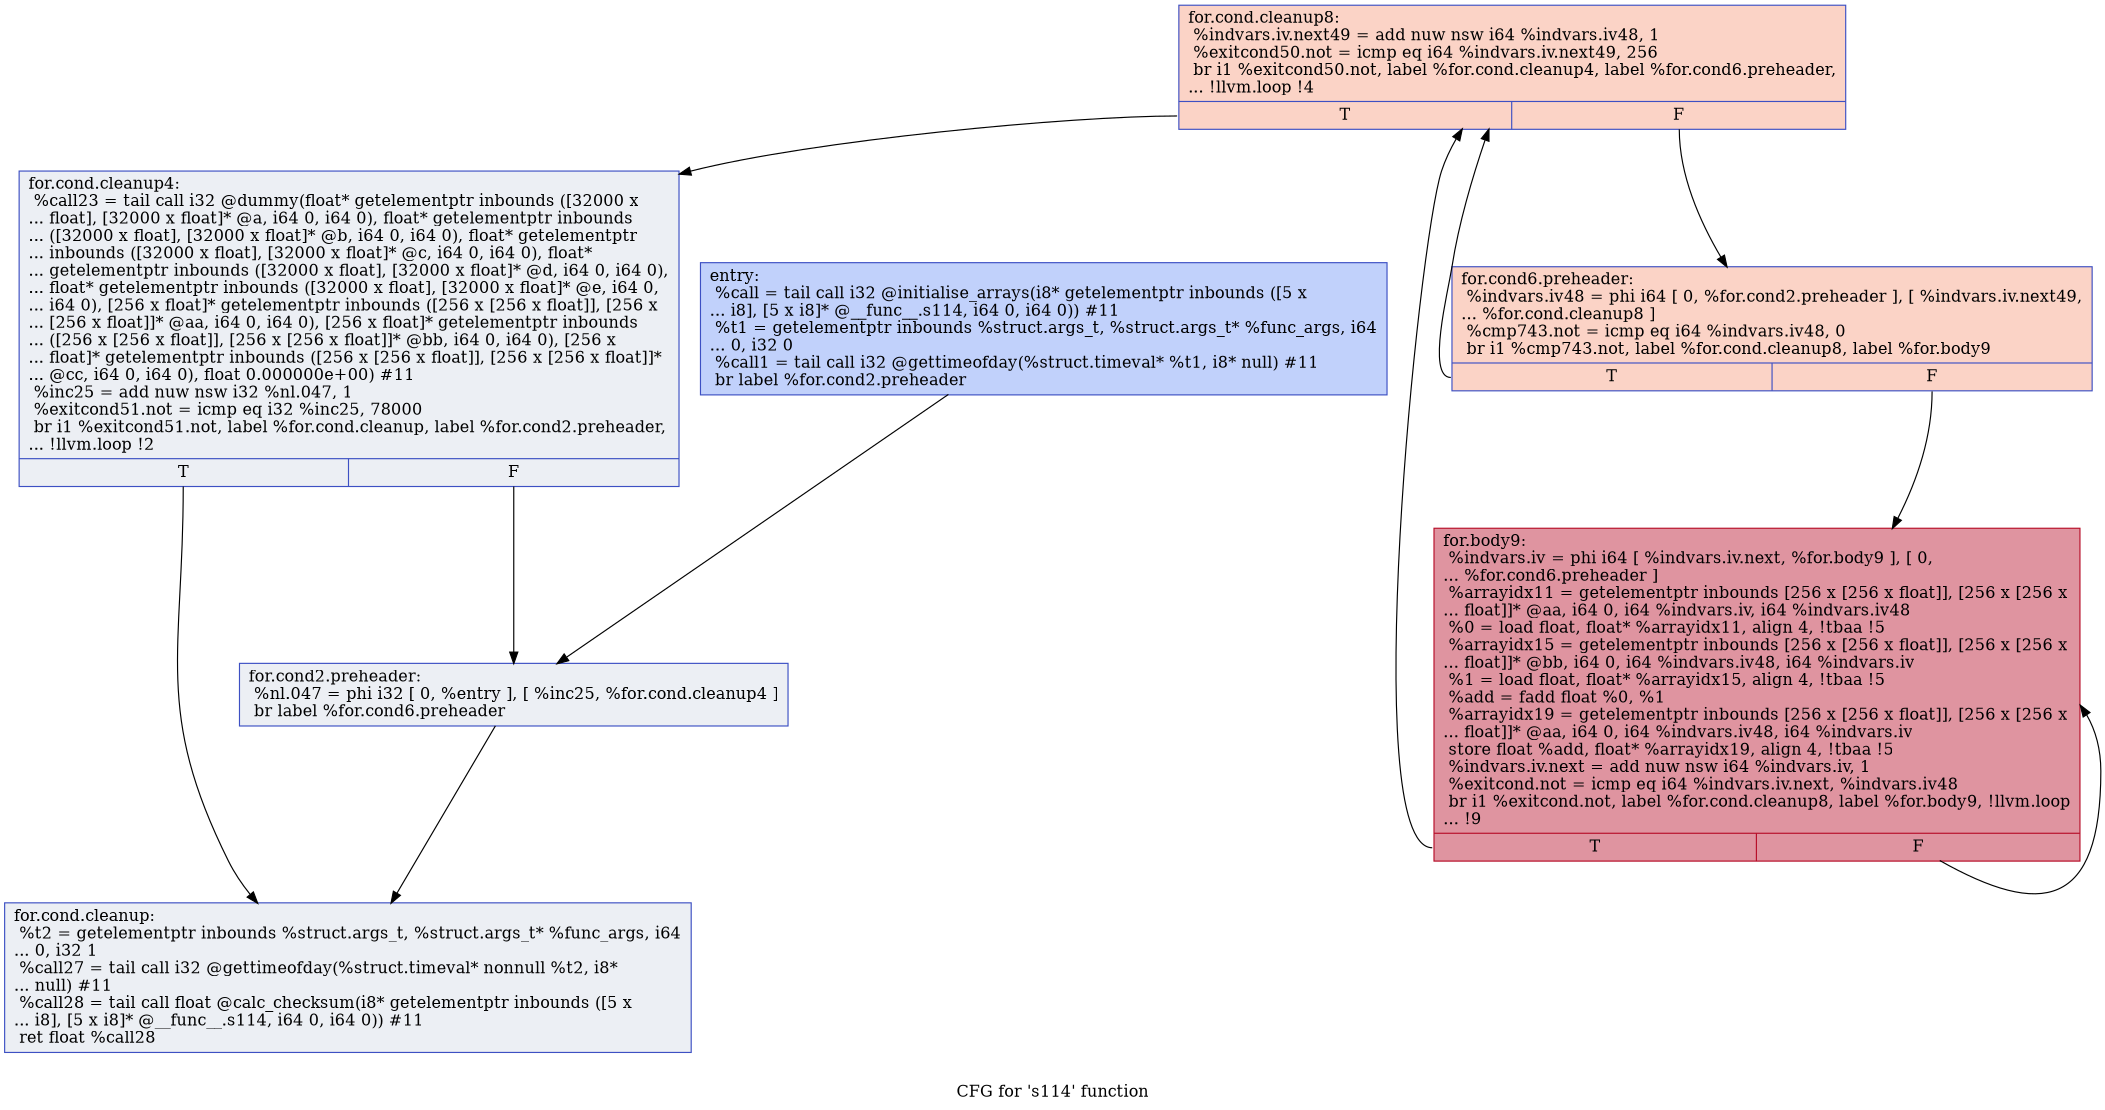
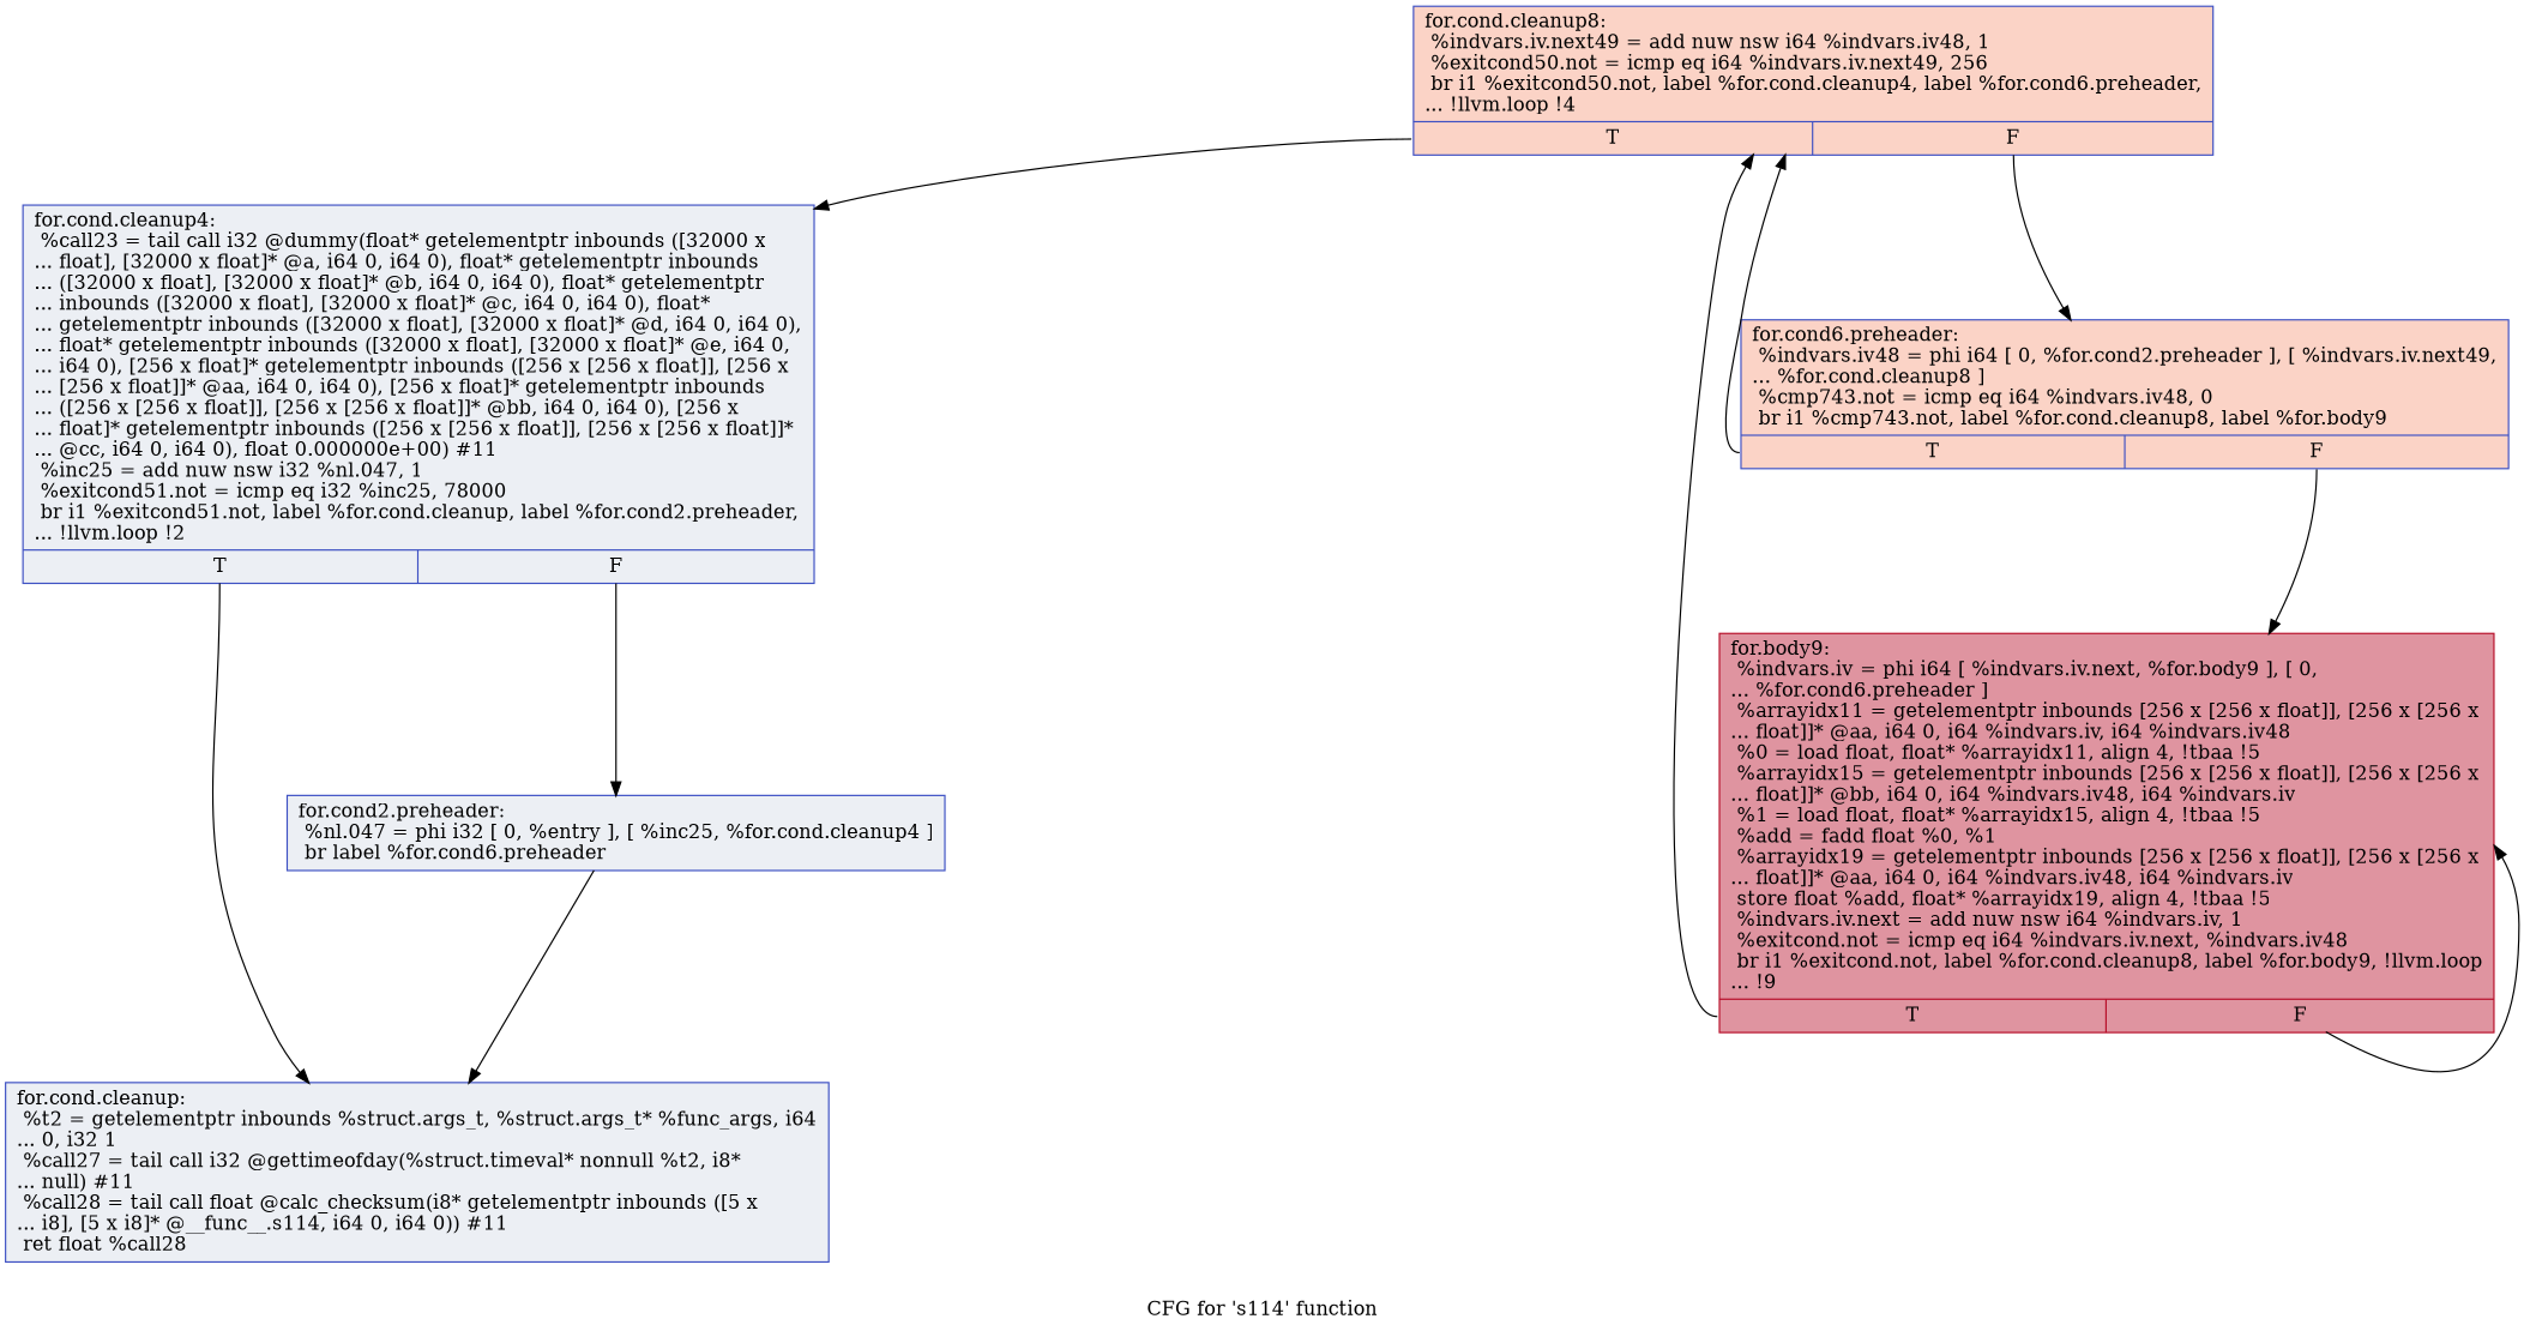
  digraph {
    label="CFG for 's114' function"
    node [color="#3d50c3ff" fillcolor="#d4dbe670" shape=record style=filled]
    edge [tailport=s0]
-   n1 [fillcolor="#7396f570" label="{entry:\l  %call = tail call i32 @initialise_arrays(i8* getelementptr inbounds ([5 x\l... i8], [5 x i8]* @__func__.s114, i64 0, i64 0)) #11\l  %t1 = getelementptr inbounds %struct.args_t, %struct.args_t* %func_args, i64\l... 0, i32 0\l  %call1 = tail call i32 @gettimeofday(%struct.timeval* %t1, i8* null) #11\l  br label %for.cond2.preheader\l}"]
    n2 [label="{for.cond2.preheader:                              \l  %nl.047 = phi i32 [ 0, %entry ], [ %inc25, %for.cond.cleanup4 ]\l  br label %for.cond6.preheader\l}"]
    n3 [label="{for.cond.cleanup:                                 \l  %t2 = getelementptr inbounds %struct.args_t, %struct.args_t* %func_args, i64\l... 0, i32 1\l  %call27 = tail call i32 @gettimeofday(%struct.timeval* nonnull %t2, i8*\l... null) #11\l  %call28 = tail call float @calc_checksum(i8* getelementptr inbounds ([5 x\l... i8], [5 x i8]* @__func__.s114, i64 0, i64 0)) #11\l  ret float %call28\l}"]
    n4 [fillcolor="#f59c7d70" label="{for.cond6.preheader:                              \l  %indvars.iv48 = phi i64 [ 0, %for.cond2.preheader ], [ %indvars.iv.next49,\l... %for.cond.cleanup8 ]\l  %cmp743.not = icmp eq i64 %indvars.iv48, 0\l  br i1 %cmp743.not, label %for.cond.cleanup8, label %for.body9\l|{<s0>T|<s1>F}}"]
    n5 [fillcolor="#f59c7d70" label="{for.cond.cleanup8:                                \l  %indvars.iv.next49 = add nuw nsw i64 %indvars.iv48, 1\l  %exitcond50.not = icmp eq i64 %indvars.iv.next49, 256\l  br i1 %exitcond50.not, label %for.cond.cleanup4, label %for.cond6.preheader,\l... !llvm.loop !4\l|{<s0>T|<s1>F}}"]
    n6 [color="#b70d28ff" fillcolor="#b70d2870" label="{for.body9:                                        \l  %indvars.iv = phi i64 [ %indvars.iv.next, %for.body9 ], [ 0,\l... %for.cond6.preheader ]\l  %arrayidx11 = getelementptr inbounds [256 x [256 x float]], [256 x [256 x\l... float]]* @aa, i64 0, i64 %indvars.iv, i64 %indvars.iv48\l  %0 = load float, float* %arrayidx11, align 4, !tbaa !5\l  %arrayidx15 = getelementptr inbounds [256 x [256 x float]], [256 x [256 x\l... float]]* @bb, i64 0, i64 %indvars.iv48, i64 %indvars.iv\l  %1 = load float, float* %arrayidx15, align 4, !tbaa !5\l  %add = fadd float %0, %1\l  %arrayidx19 = getelementptr inbounds [256 x [256 x float]], [256 x [256 x\l... float]]* @aa, i64 0, i64 %indvars.iv48, i64 %indvars.iv\l  store float %add, float* %arrayidx19, align 4, !tbaa !5\l  %indvars.iv.next = add nuw nsw i64 %indvars.iv, 1\l  %exitcond.not = icmp eq i64 %indvars.iv.next, %indvars.iv48\l  br i1 %exitcond.not, label %for.cond.cleanup8, label %for.body9, !llvm.loop\l... !9\l|{<s0>T|<s1>F}}"]
    n7 [label="{for.cond.cleanup4:                                \l  %call23 = tail call i32 @dummy(float* getelementptr inbounds ([32000 x\l... float], [32000 x float]* @a, i64 0, i64 0), float* getelementptr inbounds\l... ([32000 x float], [32000 x float]* @b, i64 0, i64 0), float* getelementptr\l... inbounds ([32000 x float], [32000 x float]* @c, i64 0, i64 0), float*\l... getelementptr inbounds ([32000 x float], [32000 x float]* @d, i64 0, i64 0),\l... float* getelementptr inbounds ([32000 x float], [32000 x float]* @e, i64 0,\l... i64 0), [256 x float]* getelementptr inbounds ([256 x [256 x float]], [256 x\l... [256 x float]]* @aa, i64 0, i64 0), [256 x float]* getelementptr inbounds\l... ([256 x [256 x float]], [256 x [256 x float]]* @bb, i64 0, i64 0), [256 x\l... float]* getelementptr inbounds ([256 x [256 x float]], [256 x [256 x float]]*\l... @cc, i64 0, i64 0), float 0.000000e+00) #11\l  %inc25 = add nuw nsw i32 %nl.047, 1\l  %exitcond51.not = icmp eq i32 %inc25, 78000\l  br i1 %exitcond51.not, label %for.cond.cleanup, label %for.cond2.preheader,\l... !llvm.loop !2\l|{<s0>T|<s1>F}}"]
-   n1 -> n2
    n2 -> n3
    n4 -> n5
    n4 -> n6 [tailport=s1]
    n5 -> n4 [tailport=s1]
    n5 -> n7
    n6 -> n5
    n6 -> n6 [tailport=s1]
    n7 -> n2 [tailport=s1]
    n7 -> n3
  }
